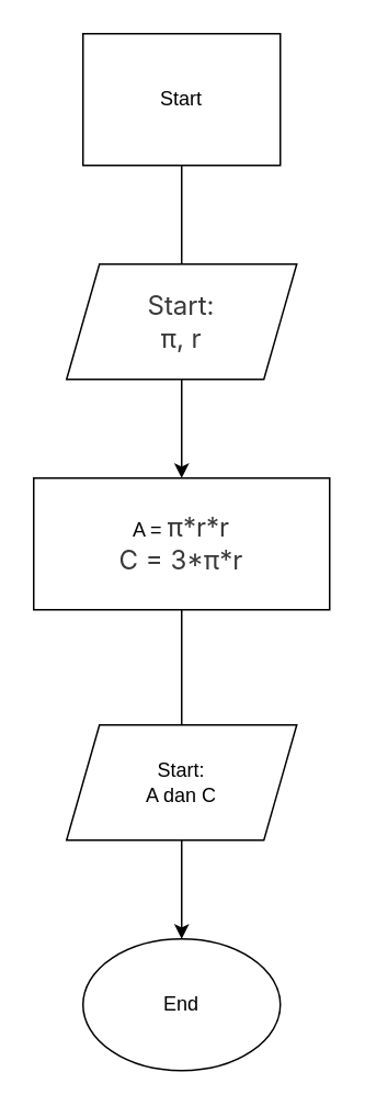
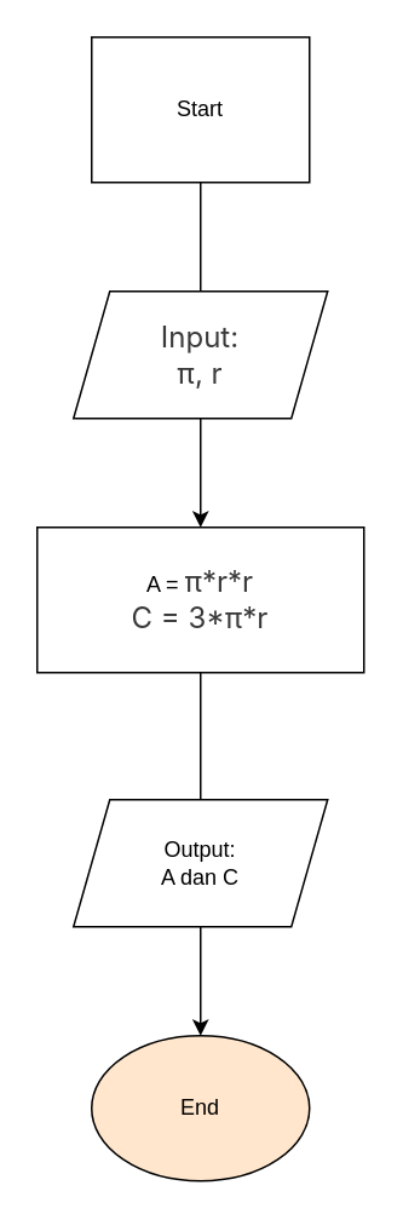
  <mxCell id="0" />
  <mxCell id="1" parent="0" />
  <mxCell id="2" value="Start" style="whiteSpace=wrap;html=1;rounded=0;" parent="1" vertex="1"><mxGeometry x="50" y="20" width="120" height="80" as="geometry" /></mxCell>
  <mxCell id="3" value="" style="endArrow=classic;html=1;rounded=0;exitX=0.5;exitY=1;exitDx=0;exitDy=0;" parent="1" source="2" edge="1"><mxGeometry width="50" height="50" relative="1" as="geometry"><mxPoint x="80" y="130" as="sourcePoint" /><mxPoint x="110" y="170" as="targetPoint" /></mxGeometry></mxCell>
- <mxCell id="4" value="&lt;span style=&quot;color: rgb(57, 57, 57); font-family: Graphik, -apple-system, BlinkMacSystemFont, &amp;quot;Segoe UI&amp;quot;, Arial, Helvetica, sans-serif; font-size: 16px; text-align: left; background-color: rgb(255, 255, 255);&quot;&gt;Start:&lt;br&gt;&lt;/span&gt;&lt;span style=&quot;color: rgb(57, 57, 57); font-family: Graphik, -apple-system, BlinkMacSystemFont, &amp;quot;Segoe UI&amp;quot;, Arial, Helvetica, sans-serif; font-size: 16px; text-align: left; background-color: rgb(255, 255, 255);&quot;&gt;π, r&lt;/span&gt;&lt;span style=&quot;color: rgb(57, 57, 57); font-family: Graphik, -apple-system, BlinkMacSystemFont, &amp;quot;Segoe UI&amp;quot;, Arial, Helvetica, sans-serif; font-size: 16px; text-align: left; background-color: rgb(255, 255, 255);&quot;&gt;&lt;br&gt;&lt;/span&gt;" style="shape=parallelogram;perimeter=parallelogramPerimeter;whiteSpace=wrap;html=1;fixedSize=1;" parent="1" vertex="1"><mxGeometry x="40" y="160" width="140" height="70" as="geometry" /></mxCell>
+ <mxCell id="4" value="&lt;span style=&quot;color: rgb(57, 57, 57); font-family: Graphik, -apple-system, BlinkMacSystemFont, &amp;quot;Segoe UI&amp;quot;, Arial, Helvetica, sans-serif; font-size: 16px; text-align: left; background-color: rgb(255, 255, 255);&quot;&gt;Input:&lt;br&gt;&lt;/span&gt;&lt;span style=&quot;color: rgb(57, 57, 57); font-family: Graphik, -apple-system, BlinkMacSystemFont, &amp;quot;Segoe UI&amp;quot;, Arial, Helvetica, sans-serif; font-size: 16px; text-align: left; background-color: rgb(255, 255, 255);&quot;&gt;π, r&lt;/span&gt;&lt;span style=&quot;color: rgb(57, 57, 57); font-family: Graphik, -apple-system, BlinkMacSystemFont, &amp;quot;Segoe UI&amp;quot;, Arial, Helvetica, sans-serif; font-size: 16px; text-align: left; background-color: rgb(255, 255, 255);&quot;&gt;&lt;br&gt;&lt;/span&gt;" style="shape=parallelogram;perimeter=parallelogramPerimeter;whiteSpace=wrap;html=1;fixedSize=1;" parent="1" vertex="1"><mxGeometry x="40" y="160" width="140" height="70" as="geometry" /></mxCell>
  <mxCell id="5" value="" style="endArrow=classic;html=1;rounded=0;exitX=0.5;exitY=1;exitDx=0;exitDy=0;" parent="1" source="4" edge="1"><mxGeometry width="50" height="50" relative="1" as="geometry"><mxPoint x="230" y="400" as="sourcePoint" /><mxPoint x="110" y="290" as="targetPoint" /></mxGeometry></mxCell>
  <mxCell id="6" value="A =&amp;nbsp;&lt;span style=&quot;color: rgb(57, 57, 57); font-family: Graphik, -apple-system, BlinkMacSystemFont, &amp;quot;Segoe UI&amp;quot;, Arial, Helvetica, sans-serif; font-size: 16px; text-align: left; background-color: rgb(255, 255, 255);&quot;&gt;π*r*r&lt;br&gt;C = 3*&lt;/span&gt;&lt;span style=&quot;color: rgb(57, 57, 57); font-family: Graphik, -apple-system, BlinkMacSystemFont, &amp;quot;Segoe UI&amp;quot;, Arial, Helvetica, sans-serif; font-size: 16px; text-align: left; background-color: rgb(255, 255, 255);&quot;&gt;π*r&lt;/span&gt;&lt;span style=&quot;color: rgb(57, 57, 57); font-family: Graphik, -apple-system, BlinkMacSystemFont, &amp;quot;Segoe UI&amp;quot;, Arial, Helvetica, sans-serif; font-size: 16px; text-align: left; background-color: rgb(255, 255, 255);&quot;&gt;&lt;br&gt;&lt;/span&gt;" style="rounded=0;whiteSpace=wrap;html=1;" parent="1" vertex="1"><mxGeometry x="20" y="290" width="180" height="80" as="geometry" /></mxCell>
  <mxCell id="7" value="" style="endArrow=classic;html=1;rounded=0;exitX=0.5;exitY=1;exitDx=0;exitDy=0;" parent="1" source="6" edge="1"><mxGeometry width="50" height="50" relative="1" as="geometry"><mxPoint x="90" y="470" as="sourcePoint" /><mxPoint x="110" y="450" as="targetPoint" /></mxGeometry></mxCell>
- <mxCell id="8" value="Start:&lt;br&gt;A dan C" style="shape=parallelogram;perimeter=parallelogramPerimeter;whiteSpace=wrap;html=1;fixedSize=1;" parent="1" vertex="1"><mxGeometry x="40" y="440" width="140" height="70" as="geometry" /></mxCell>
+ <mxCell id="8" value="Output:&lt;br&gt;A dan C" style="shape=parallelogram;perimeter=parallelogramPerimeter;whiteSpace=wrap;html=1;fixedSize=1;" parent="1" vertex="1"><mxGeometry x="40" y="440" width="140" height="70" as="geometry" /></mxCell>
  <mxCell id="9" value="" style="endArrow=classic;html=1;rounded=0;exitX=0.5;exitY=1;exitDx=0;exitDy=0;" parent="1" source="8" edge="1"><mxGeometry width="50" height="50" relative="1" as="geometry"><mxPoint x="230" y="520" as="sourcePoint" /><mxPoint x="110" y="570" as="targetPoint" /></mxGeometry></mxCell>
- <mxCell id="10" value="End" style="ellipse;whiteSpace=wrap;html=1;" parent="1" vertex="1"><mxGeometry x="50" y="570" width="120" height="80" as="geometry" /></mxCell>
+ <mxCell id="10" value="End" style="ellipse;whiteSpace=wrap;html=1;fillColor=#ffe6cc;" parent="1" vertex="1"><mxGeometry x="50" y="570" width="120" height="80" as="geometry" /></mxCell>
